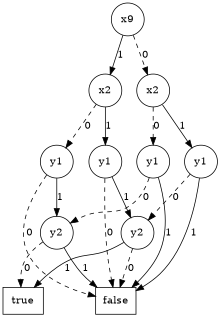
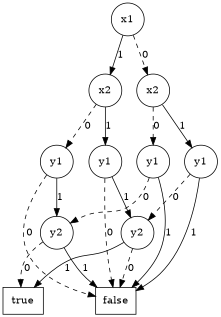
  digraph {
    fontsize=12
    node [shape=circle]
    edge [style=solid]
    n1 [label=true shape=box]
    n2 [label=y1]
    n3 [label=y2]
    n4 [label=false shape=box]
    n5 [label=y1]
    n6 [label=y2]
    n7 [label=x2]
    n8 [label=y1]
-   n9 [label=x9]
+   n9 [label=x1]
    n10 [label=x2]
    n11 [label=y1]
    n2 -> n3 [label=1]
    n2 -> n4 [label=0 style=dashed]
    n3 -> n1 [label=1]
    n3 -> n4 [label=0 style=dashed]
    n5 -> n4 [label=1]
    n5 -> n6 [label=0 style=dashed]
    n6 -> n1 [label=0 style=dashed]
    n6 -> n4 [label=1]
    n7 -> n5 [label=0 style=dashed]
    n7 -> n8 [label=1]
    n8 -> n3 [label=0 style=dashed]
    n8 -> n4 [label=1]
    n9 -> n7 [label=0 style=dashed]
    n9 -> n10 [label=1]
    n10 -> n2 [label=1]
    n10 -> n11 [label=0 style=dashed]
    n11 -> n4 [label=0 style=dashed]
    n11 -> n6 [label=1]
  }
